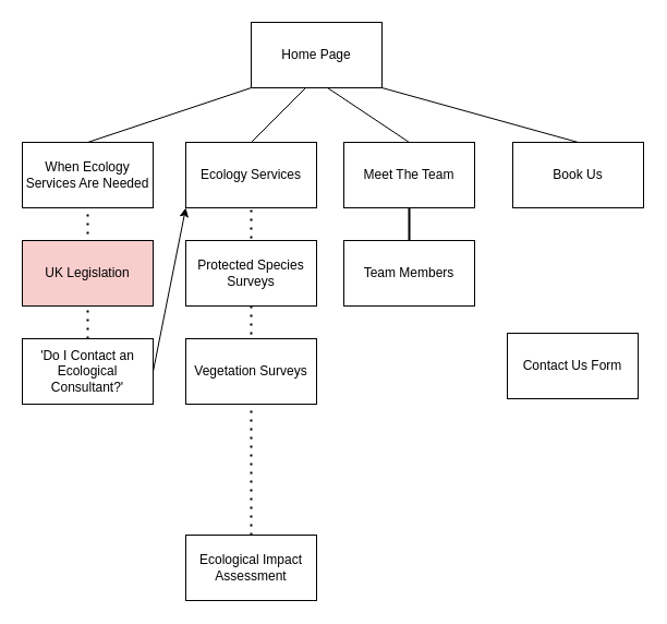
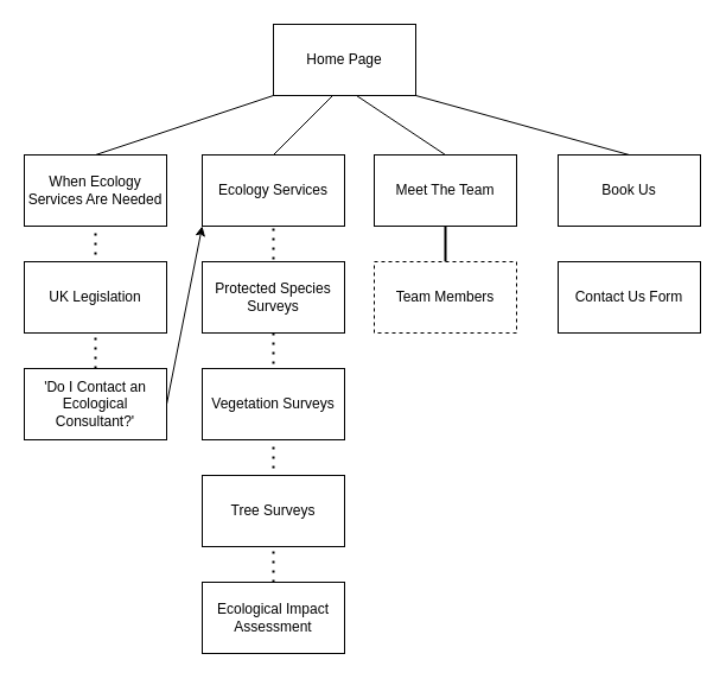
  <mxCell id="0" />
  <mxCell id="1" parent="0" />
  <mxCell id="2" value="" style="endArrow=none;dashed=1;html=1;dashPattern=1 3;strokeWidth=2;rounded=0;exitX=0.5;exitY=0;exitDx=0;exitDy=0;" edge="1" parent="1" source="12"><mxGeometry width="50" height="50" relative="1" as="geometry"><mxPoint x="80" y="300" as="sourcePoint" /><mxPoint x="80" y="190" as="targetPoint" /></mxGeometry></mxCell>
  <mxCell id="3" value="" style="endArrow=none;dashed=1;html=1;dashPattern=1 3;strokeWidth=2;rounded=0;exitX=0.5;exitY=0;exitDx=0;exitDy=0;" edge="1" parent="1" source="15"><mxGeometry width="50" height="50" relative="1" as="geometry"><mxPoint x="180" y="240" as="sourcePoint" /><mxPoint x="230" y="190" as="targetPoint" /></mxGeometry></mxCell>
  <mxCell id="4" value="Home Page" style="rounded=0;whiteSpace=wrap;html=1;" vertex="1" parent="1"><mxGeometry x="230" y="20" width="120" height="60" as="geometry" /></mxCell>
  <mxCell id="5" value="When Ecology Services Are Needed" style="rounded=0;whiteSpace=wrap;html=1;" vertex="1" parent="1"><mxGeometry x="20" y="130" width="120" height="60" as="geometry" /></mxCell>
  <mxCell id="6" value="Ecology Services" style="rounded=0;whiteSpace=wrap;html=1;" vertex="1" parent="1"><mxGeometry x="170" y="130" width="120" height="60" as="geometry" /></mxCell>
  <mxCell id="7" value="Meet The Team" style="rounded=0;whiteSpace=wrap;html=1;" vertex="1" parent="1"><mxGeometry x="315" y="130" width="120" height="60" as="geometry" /></mxCell>
  <mxCell id="8" value="Book Us" style="rounded=0;whiteSpace=wrap;html=1;" vertex="1" parent="1"><mxGeometry x="470" y="130" width="120" height="60" as="geometry" /></mxCell>
- <mxCell id="9" value="Contact Us Form" style="rounded=0;whiteSpace=wrap;html=1;" vertex="1" parent="1"><mxGeometry x="465" y="305" width="120" height="60" as="geometry" /></mxCell>
+ <mxCell id="9" value="Contact Us Form" style="rounded=0;whiteSpace=wrap;html=1;" vertex="1" parent="1"><mxGeometry x="470" y="220" width="120" height="60" as="geometry" /></mxCell>
  <mxCell id="10" value="Protected Species Surveys" style="rounded=0;whiteSpace=wrap;html=1;" vertex="1" parent="1"><mxGeometry x="170" y="220" width="120" height="60" as="geometry" /></mxCell>
- <mxCell id="11" value="UK Legislation" style="rounded=0;whiteSpace=wrap;html=1;fillColor=#f8cecc;" vertex="1" parent="1"><mxGeometry x="20" y="220" width="120" height="60" as="geometry" /></mxCell>
+ <mxCell id="11" value="UK Legislation" style="rounded=0;whiteSpace=wrap;html=1;" vertex="1" parent="1"><mxGeometry x="20" y="220" width="120" height="60" as="geometry" /></mxCell>
  <mxCell id="12" value="'Do I Contact an Ecological Consultant?' " style="rounded=0;whiteSpace=wrap;html=1;" vertex="1" parent="1"><mxGeometry x="20" y="310" width="120" height="60" as="geometry" /></mxCell>
  <mxCell id="13" value="Vegetation Surveys" style="rounded=0;whiteSpace=wrap;html=1;" vertex="1" parent="1"><mxGeometry x="170" y="310" width="120" height="60" as="geometry" /></mxCell>
+ <mxCell id="14" value="Tree Surveys" style="rounded=0;whiteSpace=wrap;html=1;" vertex="1" parent="1"><mxGeometry x="170" y="400" width="120" height="60" as="geometry" /></mxCell>
  <mxCell id="15" value="Ecological Impact Assessment" style="rounded=0;whiteSpace=wrap;html=1;" vertex="1" parent="1"><mxGeometry x="170" y="490" width="120" height="60" as="geometry" /></mxCell>
  <mxCell id="16" value="" style="endArrow=none;html=1;rounded=0;exitX=0.5;exitY=0;exitDx=0;exitDy=0;" edge="1" parent="1" source="5"><mxGeometry width="50" height="50" relative="1" as="geometry"><mxPoint x="180" y="130" as="sourcePoint" /><mxPoint x="230" y="80" as="targetPoint" /></mxGeometry></mxCell>
  <mxCell id="17" value="" style="endArrow=none;html=1;rounded=0;" edge="1" parent="1"><mxGeometry width="50" height="50" relative="1" as="geometry"><mxPoint x="230" y="130" as="sourcePoint" /><mxPoint x="280" y="80" as="targetPoint" /></mxGeometry></mxCell>
  <mxCell id="18" value="" style="endArrow=none;html=1;rounded=0;exitX=0.5;exitY=0;exitDx=0;exitDy=0;" edge="1" parent="1" source="7"><mxGeometry width="50" height="50" relative="1" as="geometry"><mxPoint x="250" y="130" as="sourcePoint" /><mxPoint x="300" y="80" as="targetPoint" /></mxGeometry></mxCell>
  <mxCell id="19" value="" style="endArrow=none;html=1;rounded=0;exitX=0.5;exitY=0;exitDx=0;exitDy=0;exitPerimeter=0;" edge="1" parent="1" source="8"><mxGeometry width="50" height="50" relative="1" as="geometry"><mxPoint x="300" y="130" as="sourcePoint" /><mxPoint x="350" y="80" as="targetPoint" /></mxGeometry></mxCell>
  <mxCell id="20" value="" style="endArrow=none;dashed=0;html=1;dashPattern=1 3;strokeWidth=2;rounded=0;exitX=0.5;exitY=0;exitDx=0;exitDy=0;entryX=0.5;entryY=1;entryDx=0;entryDy=0;" edge="1" parent="1" source="21" target="7"><mxGeometry width="50" height="50" relative="1" as="geometry"><mxPoint x="330" y="240" as="sourcePoint" /><mxPoint x="380" y="190" as="targetPoint" /></mxGeometry></mxCell>
- <mxCell id="21" value="Team Members" style="rounded=0;whiteSpace=wrap;html=1;" vertex="1" parent="1"><mxGeometry x="315" y="220" width="120" height="60" as="geometry" /></mxCell>
+ <mxCell id="21" value="Team Members" style="rounded=0;whiteSpace=wrap;html=1;dashed=1;" vertex="1" parent="1"><mxGeometry x="315" y="220" width="120" height="60" as="geometry" /></mxCell>
  <mxCell id="22" value="" style="endArrow=classic;html=1;rounded=0;entryX=0;entryY=1;entryDx=0;entryDy=0;" edge="1" parent="1" target="6"><mxGeometry width="50" height="50" relative="1" as="geometry"><mxPoint x="140" y="340" as="sourcePoint" /><mxPoint x="190" y="290" as="targetPoint" /></mxGeometry></mxCell>
